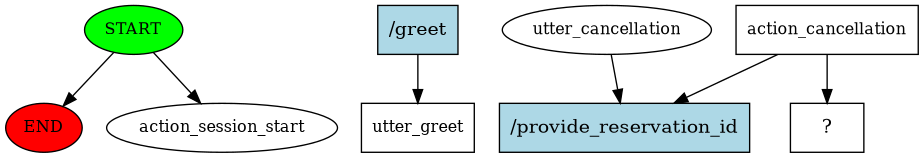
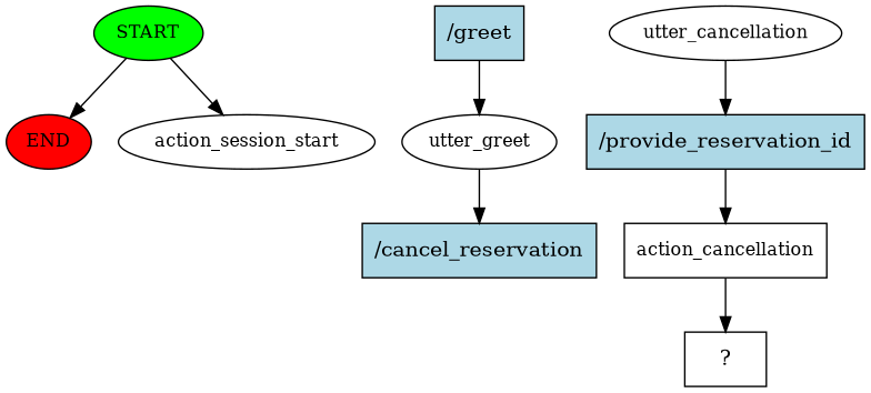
  digraph {
    node [fontsize=12]
    n1 [fillcolor=green label=START style=filled]
    n2 [fillcolor=red label=END style=filled]
    n3 [label=action_session_start]
    n4 [fillcolor=lightblue label="/greet" shape=rect style=filled fontsize=""]
-   n5 [label=utter_greet shape=box]
+   n5 [label=utter_greet]
+   n6 [fillcolor=lightblue label="/cancel_reservation" shape=rect style=filled fontsize=""]
    n7 [label=utter_cancellation]
    n8 [fillcolor=lightblue label="/provide_reservation_id" shape=rect style=filled fontsize=""]
    n9 [label=action_cancellation shape=box]
    n10 [label="  ?  " shape=rect fontsize=""]
    n1 -> n2
    n1 -> n3
    n4 -> n5
+   n5 -> n6
    n7 -> n8
-   n9 -> n8
+   n8 -> n9
    n9 -> n10
  }
